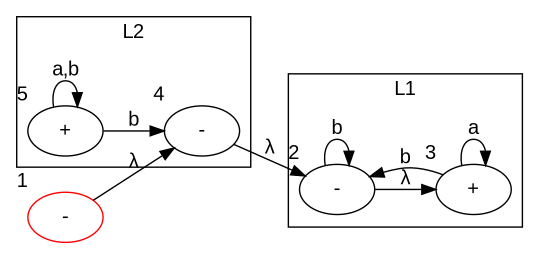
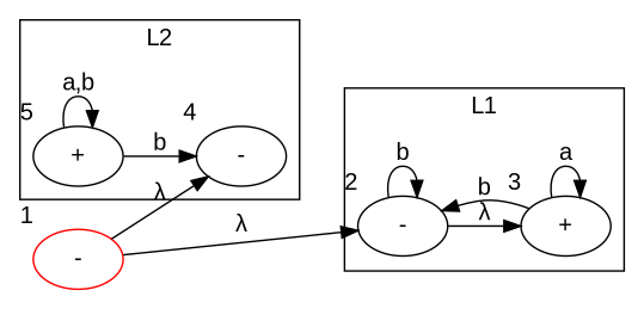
  digraph {
    fontname="Liberation Sans"
    rankdir=LR
    node [fontname="Liberation Sans"]
    edge [fontname="Liberation Sans"]
    n1 [label="-" xlabel=2]
    n2 [label="+" xlabel=3]
    n3 [label="-" xlabel=4]
    n4 [label="+" xlabel=5]
    n5 [color=red label="-" xlabel=1]
    subgraph cluster_1 {
      label=L1
      n1
      n2
    }
    subgraph cluster_2 {
      label=L2
      n3
      n4
    }
    n1 -> n1 [label=b]
    n1 -> n2 [label="λ"]
    n2 -> n1 [label=b]
    n2 -> n2 [label=a]
    n4 -> n3 [label=b]
    n4 -> n4 [label="a,b"]
-   n3 -> n1 [label="λ"]
+   n5 -> n1 [label="λ"]
    n5 -> n3 [label="λ"]
  }
